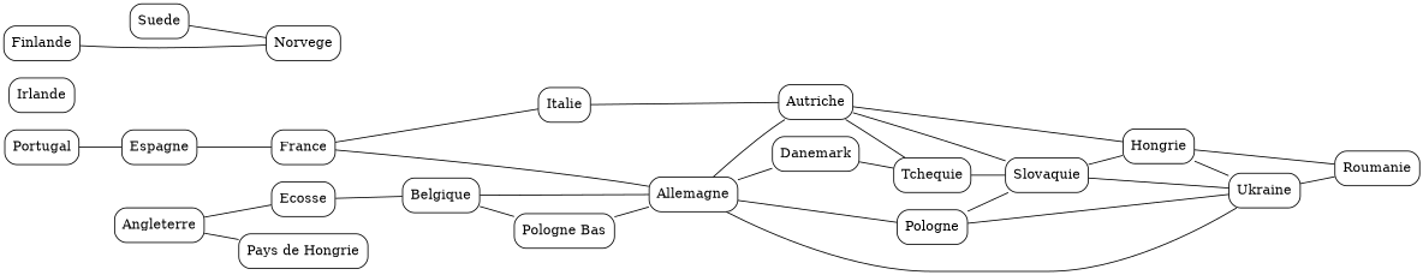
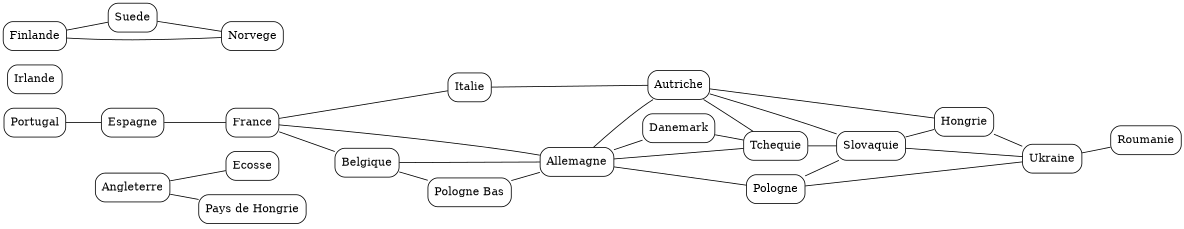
  graph {
    fontname="DejaVu Serif"
    rankdir=LR
    node [fontname="DejaVu Serif" shape=box style=rounded]
    edge [fontname="DejaVu Serif"]
    Portugal
    Espagne
    France
    Belgique
    Allemagne
    Italie
    n7 [label="Pologne Bas"]
    Danemark
    Pologne
    Autriche
    Tchequie
    Slovaquie
    Ukraine
    Hongrie
    Roumanie
    n16 [label="Pays de Hongrie"]
    Angleterre
    Ecosse
    Irlande
    Finlande
    Suede
    Norvege
    Portugal -- Espagne
    Espagne -- France
-   Ecosse -- Belgique
+   France -- Belgique
    France -- Allemagne
    France -- Italie
    Belgique -- Allemagne
    Belgique -- n7
    Allemagne -- Danemark
    Allemagne -- Pologne
    Allemagne -- Autriche
-   Allemagne -- Ukraine
+   Allemagne -- Tchequie
    Italie -- Autriche
    n7 -- Allemagne
    Danemark -- Tchequie
    Pologne -- Slovaquie
    Pologne -- Ukraine
    Autriche -- Tchequie
    Autriche -- Slovaquie
    Autriche -- Hongrie
    Tchequie -- Slovaquie
    Slovaquie -- Ukraine
    Slovaquie -- Hongrie
    Ukraine -- Roumanie
    Hongrie -- Ukraine
-   Hongrie -- Roumanie
    Angleterre -- n16
    Angleterre -- Ecosse
+   Finlande -- Suede
    Finlande -- Norvege
    Suede -- Norvege
  }
